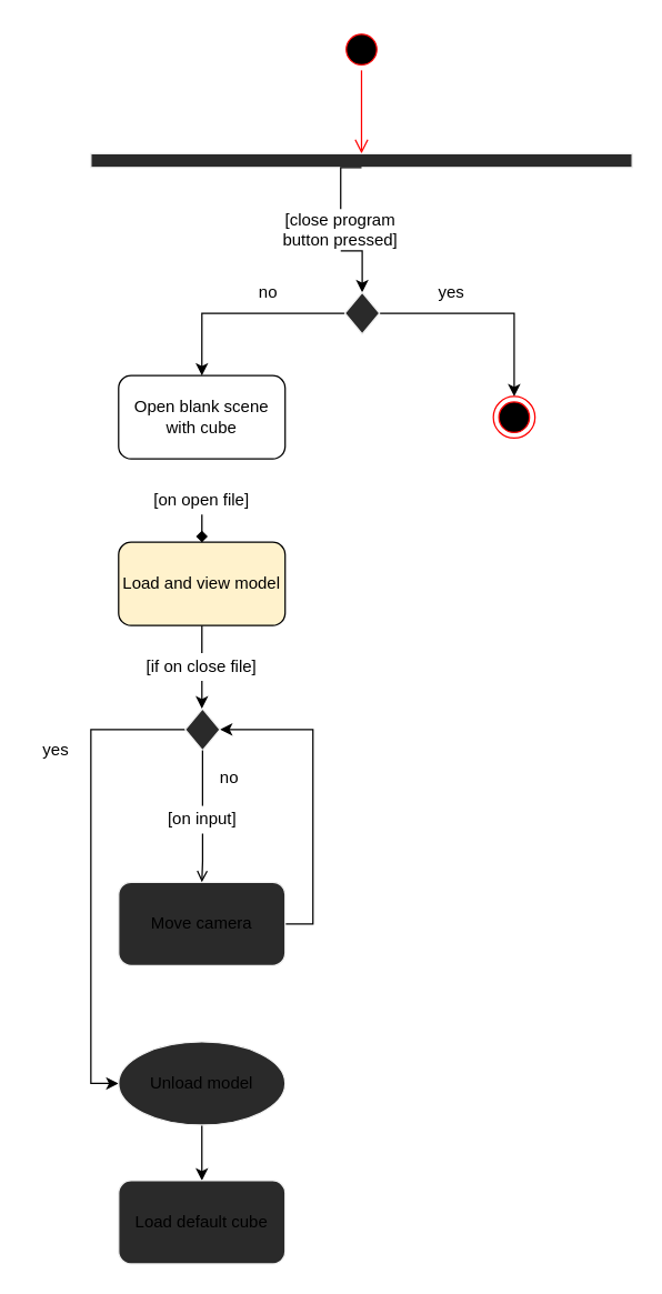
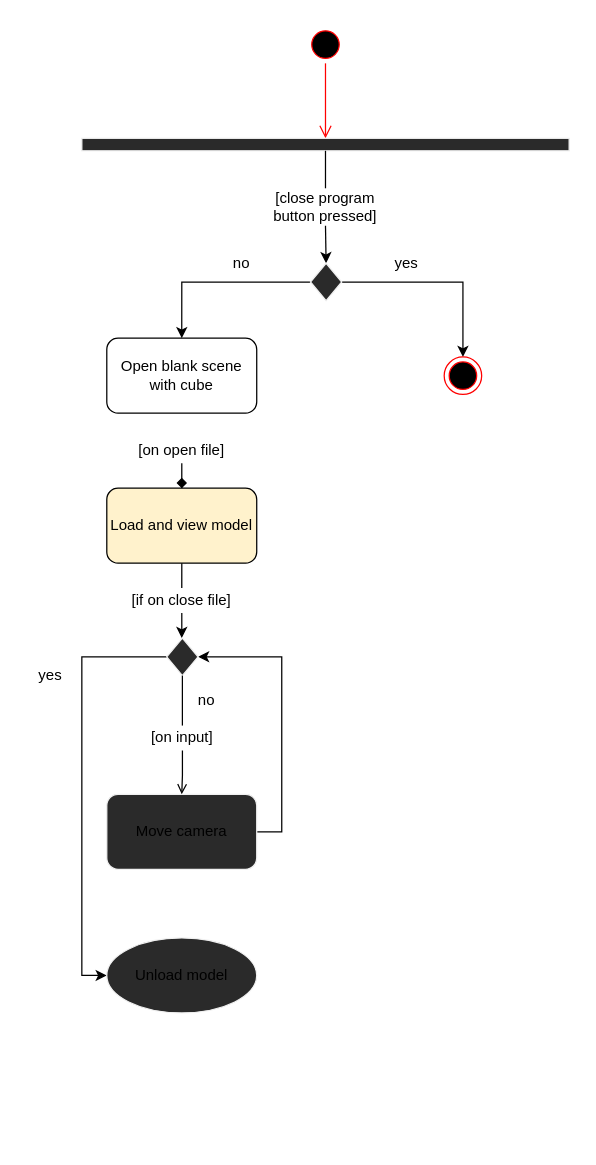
  <mxCell id="0" />
  <mxCell id="1" parent="0" />
  <mxCell id="2" value="" style="ellipse;html=1;shape=startState;fillColor=#000000;strokeColor=#ff0000;" parent="1" vertex="1"><mxGeometry x="245" y="20" width="30" height="30" as="geometry" /></mxCell>
  <mxCell id="3" value="" style="edgeStyle=orthogonalEdgeStyle;html=1;verticalAlign=bottom;endArrow=open;endSize=8;strokeColor=#ff0000;entryX=0.5;entryY=0;entryDx=0;entryDy=0;" parent="1" source="2" edge="1" target="24"><mxGeometry relative="1" as="geometry"><mxPoint x="260" y="110" as="targetPoint" /></mxGeometry></mxCell>
  <mxCell id="4" style="edgeStyle=orthogonalEdgeStyle;rounded=0;orthogonalLoop=1;jettySize=auto;html=1;entryX=0.5;entryY=0;entryDx=0;entryDy=0;startArrow=none;endArrow=diamond;" edge="1" parent="1" source="8" target="7"><mxGeometry relative="1" as="geometry" /></mxCell>
  <mxCell id="5" value="Open blank scene with cube" style="rounded=1;whiteSpace=wrap;html=1;" parent="1" vertex="1"><mxGeometry x="84.97" y="270" width="120" height="60" as="geometry" /></mxCell>
  <mxCell id="6" style="edgeStyle=orthogonalEdgeStyle;rounded=0;orthogonalLoop=1;jettySize=auto;html=1;entryX=0.5;entryY=0;entryDx=0;entryDy=0;startArrow=none;" edge="1" parent="1" source="15" target="13"><mxGeometry relative="1" as="geometry"><mxPoint x="144.97" y="480" as="targetPoint" /></mxGeometry></mxCell>
  <mxCell id="7" value="Load and view model" style="rounded=1;whiteSpace=wrap;html=1;fillColor=#fff2cc;" vertex="1" parent="1"><mxGeometry x="84.97" y="390" width="120" height="60" as="geometry" /></mxCell>
  <mxCell id="8" value="[on open file]" style="text;html=1;strokeColor=none;fillColor=none;align=center;verticalAlign=middle;whiteSpace=wrap;rounded=0;" vertex="1" parent="1"><mxGeometry x="104.97" y="350" width="80" height="20" as="geometry" /></mxCell>
  <mxCell id="9" style="edgeStyle=orthogonalEdgeStyle;rounded=0;orthogonalLoop=1;jettySize=auto;html=1;entryX=1;entryY=0.5;entryDx=0;entryDy=0;exitX=1;exitY=0.5;exitDx=0;exitDy=0;" edge="1" parent="1" source="10" target="13"><mxGeometry relative="1" as="geometry" /></mxCell>
  <mxCell id="10" value="Move camera" style="rounded=1;whiteSpace=wrap;html=1;strokeColor=#f0f0f0;fillColor=#2a2a2a;" vertex="1" parent="1"><mxGeometry x="84.97" y="635" width="120" height="60" as="geometry" /></mxCell>
  <mxCell id="11" style="edgeStyle=orthogonalEdgeStyle;rounded=0;orthogonalLoop=1;jettySize=auto;html=1;entryX=0.5;entryY=0;entryDx=0;entryDy=0;startArrow=none;endArrow=open;" edge="1" parent="1" source="17" target="10"><mxGeometry relative="1" as="geometry" /></mxCell>
  <mxCell id="12" style="edgeStyle=orthogonalEdgeStyle;rounded=0;orthogonalLoop=1;jettySize=auto;html=1;entryX=0;entryY=0.5;entryDx=0;entryDy=0;exitX=0;exitY=0.5;exitDx=0;exitDy=0;" edge="1" parent="1" source="13" target="20"><mxGeometry relative="1" as="geometry" /></mxCell>
  <mxCell id="13" value="" style="rhombus;whiteSpace=wrap;html=1;strokeColor=#f0f0f0;fillColor=#2a2a2a;" vertex="1" parent="1"><mxGeometry x="132.97" y="510" width="25" height="30" as="geometry" /></mxCell>
  <mxCell id="14" value="no" style="text;html=1;strokeColor=none;fillColor=none;align=center;verticalAlign=middle;whiteSpace=wrap;rounded=0;" vertex="1" parent="1"><mxGeometry x="144.97" y="550" width="40" height="20" as="geometry" /></mxCell>
  <mxCell id="15" value="[if on close file]" style="text;html=1;strokeColor=none;fillColor=none;align=center;verticalAlign=middle;whiteSpace=wrap;rounded=0;rotation=0;" vertex="1" parent="1"><mxGeometry x="103.97" y="470" width="82" height="20" as="geometry" /></mxCell>
  <mxCell id="16" value="" style="edgeStyle=orthogonalEdgeStyle;rounded=0;orthogonalLoop=1;jettySize=auto;html=1;entryX=0.5;entryY=0;entryDx=0;entryDy=0;endArrow=none;" edge="1" parent="1" source="7" target="15"><mxGeometry relative="1" as="geometry"><mxPoint x="144.97" y="450" as="sourcePoint" /><mxPoint x="145.47" y="510" as="targetPoint" /></mxGeometry></mxCell>
  <mxCell id="17" value="[on input]" style="text;html=1;strokeColor=none;fillColor=none;align=center;verticalAlign=middle;whiteSpace=wrap;rounded=0;rotation=0;" vertex="1" parent="1"><mxGeometry x="117.97" y="580" width="55" height="20" as="geometry" /></mxCell>
  <mxCell id="18" value="" style="edgeStyle=orthogonalEdgeStyle;rounded=0;orthogonalLoop=1;jettySize=auto;html=1;entryX=0.5;entryY=0;entryDx=0;entryDy=0;endArrow=none;" edge="1" parent="1" source="13" target="17"><mxGeometry relative="1" as="geometry"><mxPoint x="145.494" y="539.971" as="sourcePoint" /><mxPoint x="144.97" y="695" as="targetPoint" /></mxGeometry></mxCell>
- <mxCell id="19" style="edgeStyle=orthogonalEdgeStyle;rounded=0;orthogonalLoop=1;jettySize=auto;html=1;entryX=0.5;entryY=0;entryDx=0;entryDy=0;" edge="1" parent="1" source="20" target="22"><mxGeometry relative="1" as="geometry" /></mxCell>
  <mxCell id="20" value="Unload model" style="ellipse;whiteSpace=wrap;html=1;strokeColor=#f0f0f0;fillColor=#2a2a2a;" vertex="1" parent="1"><mxGeometry x="84.97" y="750" width="120" height="60" as="geometry" /></mxCell>
  <mxCell id="21" value="yes" style="text;html=1;strokeColor=none;fillColor=none;align=center;verticalAlign=middle;whiteSpace=wrap;rounded=0;" vertex="1" parent="1"><mxGeometry x="20" y="530" width="40" height="20" as="geometry" /></mxCell>
- <mxCell id="22" value="Load default cube" style="rounded=1;whiteSpace=wrap;html=1;strokeColor=#f0f0f0;fillColor=#2a2a2a;" vertex="1" parent="1"><mxGeometry x="84.97" y="850" width="120" height="60" as="geometry" /></mxCell>
  <mxCell id="23" style="edgeStyle=orthogonalEdgeStyle;rounded=0;orthogonalLoop=1;jettySize=auto;html=1;exitX=0.5;exitY=1;exitDx=0;exitDy=0;entryX=0.5;entryY=0;entryDx=0;entryDy=0;startArrow=none;" edge="1" parent="1" source="28" target="27"><mxGeometry relative="1" as="geometry" /></mxCell>
  <mxCell id="24" value="" style="rounded=0;whiteSpace=wrap;html=1;strokeColor=#f0f0f0;fillColor=#2a2a2a;" vertex="1" parent="1"><mxGeometry x="65" y="110" width="390" height="10" as="geometry" /></mxCell>
  <mxCell id="25" style="edgeStyle=orthogonalEdgeStyle;rounded=0;orthogonalLoop=1;jettySize=auto;html=1;entryX=0.5;entryY=0;entryDx=0;entryDy=0;" edge="1" parent="1" source="27" target="5"><mxGeometry relative="1" as="geometry" /></mxCell>
  <mxCell id="26" style="edgeStyle=orthogonalEdgeStyle;rounded=0;orthogonalLoop=1;jettySize=auto;html=1;entryX=0.5;entryY=0;entryDx=0;entryDy=0;" edge="1" parent="1" source="27" target="31"><mxGeometry relative="1" as="geometry" /></mxCell>
  <mxCell id="27" value="" style="rhombus;whiteSpace=wrap;html=1;strokeColor=#f0f0f0;fillColor=#2a2a2a;" vertex="1" parent="1"><mxGeometry x="248" y="210" width="25" height="30" as="geometry" /></mxCell>
- <mxCell id="28" value="[close program button pressed]" style="text;html=1;strokeColor=none;fillColor=none;align=center;verticalAlign=middle;whiteSpace=wrap;rounded=0;" vertex="1" parent="1"><mxGeometry x="190" y="150" width="110" height="30" as="geometry" /></mxCell>
+ <mxCell id="28" value="[close program button pressed]" style="text;html=1;strokeColor=none;fillColor=none;align=center;verticalAlign=middle;whiteSpace=wrap;rounded=0;" vertex="1" parent="1"><mxGeometry x="205" y="150" width="110" height="30" as="geometry" /></mxCell>
  <mxCell id="29" value="" style="edgeStyle=orthogonalEdgeStyle;rounded=0;orthogonalLoop=1;jettySize=auto;html=1;exitX=0.5;exitY=1;exitDx=0;exitDy=0;entryX=0.5;entryY=0;entryDx=0;entryDy=0;endArrow=none;" edge="1" parent="1" source="24" target="28"><mxGeometry relative="1" as="geometry"><mxPoint x="260" y="120" as="sourcePoint" /><mxPoint x="260.5" y="200" as="targetPoint" /></mxGeometry></mxCell>
  <mxCell id="30" value="yes" style="text;html=1;strokeColor=none;fillColor=none;align=center;verticalAlign=middle;whiteSpace=wrap;rounded=0;" vertex="1" parent="1"><mxGeometry x="305" y="200" width="40" height="20" as="geometry" /></mxCell>
  <mxCell id="31" value="" style="ellipse;html=1;shape=endState;fillColor=#000000;strokeColor=#ff0000;" vertex="1" parent="1"><mxGeometry x="355" y="285" width="30" height="30" as="geometry" /></mxCell>
  <mxCell id="32" value="no" style="text;html=1;strokeColor=none;fillColor=none;align=center;verticalAlign=middle;whiteSpace=wrap;rounded=0;" vertex="1" parent="1"><mxGeometry x="172.97" y="200" width="40" height="20" as="geometry" /></mxCell>
